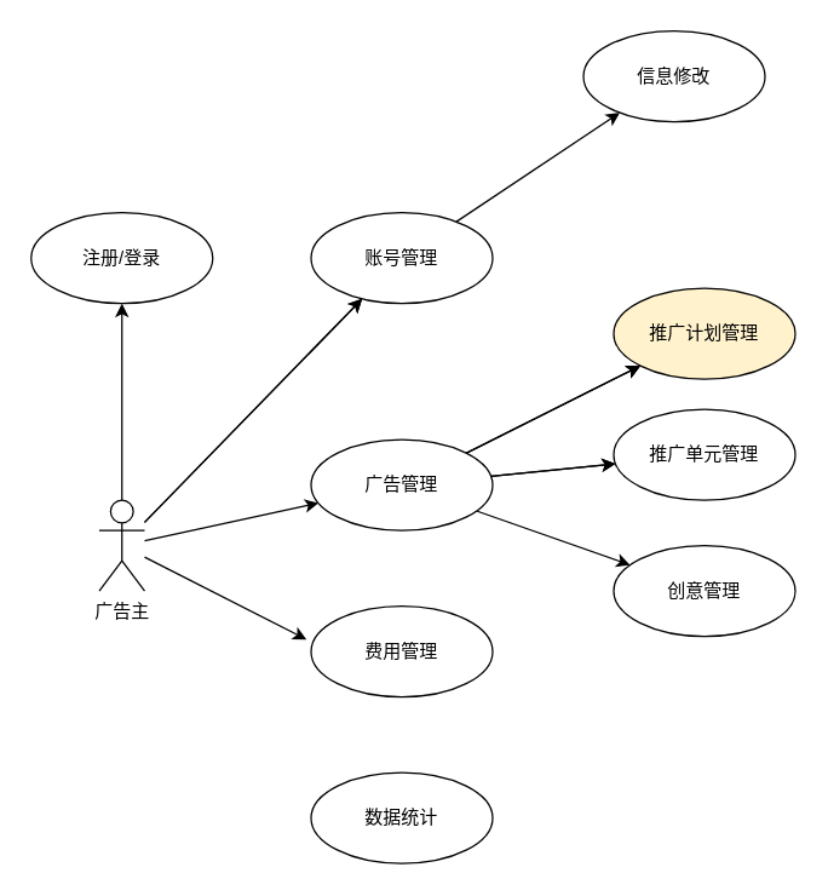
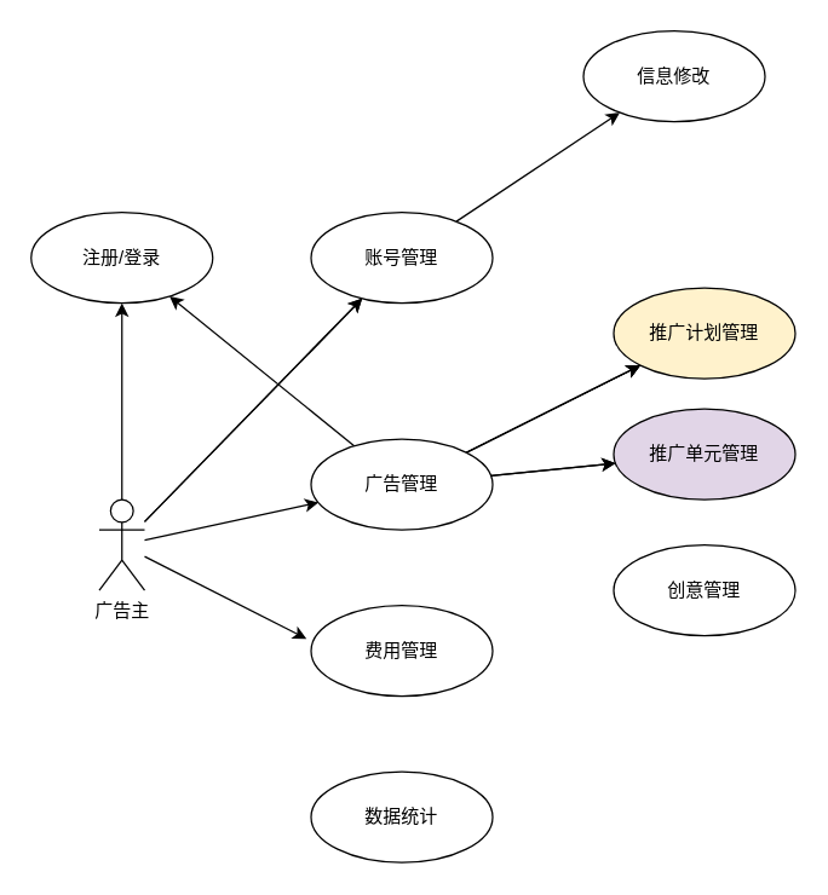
  <mxCell id="0" />
  <mxCell id="1" parent="0" />
  <mxCell id="2" value="" style="rounded=0;orthogonalLoop=1;jettySize=auto;html=1;" parent="1" source="5" target="7" edge="1"><mxGeometry relative="1" as="geometry" /></mxCell>
  <mxCell id="3" value="" style="edgeStyle=none;rounded=0;orthogonalLoop=1;jettySize=auto;html=1;" parent="1" source="5" target="7" edge="1"><mxGeometry relative="1" as="geometry" /></mxCell>
  <mxCell id="4" value="" style="edgeStyle=none;rounded=0;orthogonalLoop=1;jettySize=auto;html=1;" parent="1" source="5" target="14" edge="1"><mxGeometry relative="1" as="geometry" /></mxCell>
  <mxCell id="5" value="广告主" style="shape=umlActor;verticalLabelPosition=bottom;verticalAlign=top;html=1;" parent="1" vertex="1"><mxGeometry x="65" y="330" width="30" height="60" as="geometry" /></mxCell>
  <mxCell id="6" value="" style="edgeStyle=none;rounded=0;orthogonalLoop=1;jettySize=auto;html=1;" edge="1" parent="1" source="7" target="18"><mxGeometry relative="1" as="geometry" /></mxCell>
  <mxCell id="7" value="账号管理" style="ellipse;whiteSpace=wrap;html=1;verticalAlign=middle;labelPosition=center;verticalLabelPosition=middle;align=center;" parent="1" vertex="1"><mxGeometry x="205" width="120" height="60" as="geometry" y="140" /></mxCell>
  <mxCell id="8" value="" style="edgeStyle=none;rounded=0;orthogonalLoop=1;jettySize=auto;html=1;" edge="1" parent="1" source="14" target="21"><mxGeometry relative="1" as="geometry" /></mxCell>
  <mxCell id="9" value="" style="edgeStyle=none;rounded=0;orthogonalLoop=1;jettySize=auto;html=1;" edge="1" parent="1" source="14" target="21"><mxGeometry relative="1" as="geometry" /></mxCell>
  <mxCell id="10" value="" style="edgeStyle=none;rounded=0;orthogonalLoop=1;jettySize=auto;html=1;" edge="1" parent="1" source="14" target="21"><mxGeometry relative="1" as="geometry" /></mxCell>
  <mxCell id="11" value="" style="edgeStyle=none;rounded=0;orthogonalLoop=1;jettySize=auto;html=1;" edge="1" parent="1" source="14" target="23"><mxGeometry relative="1" as="geometry" /></mxCell>
  <mxCell id="12" value="" style="edgeStyle=none;rounded=0;orthogonalLoop=1;jettySize=auto;html=1;" edge="1" parent="1" source="14" target="23"><mxGeometry relative="1" as="geometry" /></mxCell>
- <mxCell id="13" value="" style="edgeStyle=none;rounded=0;orthogonalLoop=1;jettySize=auto;html=1;" edge="1" parent="1" source="14" target="24"><mxGeometry relative="1" as="geometry" /></mxCell>
+ <mxCell id="13" value="" style="edgeStyle=none;rounded=0;orthogonalLoop=1;jettySize=auto;html=1;" edge="1" parent="1" source="14" target="19"><mxGeometry relative="1" as="geometry" /></mxCell>
  <mxCell id="14" value="广告管理" style="ellipse;whiteSpace=wrap;html=1;verticalAlign=middle;" parent="1" vertex="1"><mxGeometry x="205" y="290" width="120" height="60" as="geometry" /></mxCell>
  <mxCell id="15" value="费用管理" style="ellipse;whiteSpace=wrap;html=1;verticalAlign=middle;" parent="1" vertex="1"><mxGeometry x="205" y="400" width="120" height="60" as="geometry" /></mxCell>
  <mxCell id="16" value="" style="endArrow=classic;html=1;rounded=0;entryX=-0.025;entryY=0.367;entryDx=0;entryDy=0;entryPerimeter=0;" parent="1" source="5" target="15" edge="1"><mxGeometry width="50" height="50" relative="1" as="geometry"><mxPoint x="135" y="320" as="sourcePoint" /><mxPoint x="105" y="390" as="targetPoint" /></mxGeometry></mxCell>
  <mxCell id="17" value="数据统计" style="ellipse;whiteSpace=wrap;html=1;verticalAlign=middle;" parent="1" vertex="1"><mxGeometry x="205" y="510" width="120" height="60" as="geometry" /></mxCell>
  <mxCell id="18" value="信息修改" style="ellipse;whiteSpace=wrap;html=1;verticalAlign=middle;labelPosition=center;verticalLabelPosition=middle;align=center;" vertex="1" parent="1"><mxGeometry x="385" y="20" width="120" height="60" as="geometry" /></mxCell>
  <mxCell id="19" value="注册/登录" style="ellipse;whiteSpace=wrap;html=1;verticalAlign=middle;labelPosition=center;verticalLabelPosition=middle;align=center;" vertex="1" parent="1"><mxGeometry x="20" width="120" height="60" as="geometry" y="140" /></mxCell>
  <mxCell id="20" value="" style="endArrow=classic;html=1;rounded=0;" edge="1" parent="1" source="5" target="19"><mxGeometry width="50" height="50" relative="1" as="geometry"><mxPoint x="45" y="400" as="sourcePoint" /><mxPoint x="85" y="580" as="targetPoint" /></mxGeometry></mxCell>
  <mxCell id="21" value="推广计划管理" style="ellipse;whiteSpace=wrap;html=1;verticalAlign=middle;fillColor=#fff2cc;" vertex="1" parent="1"><mxGeometry x="405" y="190" width="120" height="60" as="geometry" /></mxCell>
  <mxCell id="22" style="edgeStyle=none;rounded=0;orthogonalLoop=1;jettySize=auto;html=1;exitX=0.5;exitY=1;exitDx=0;exitDy=0;" edge="1" parent="1" source="23"><mxGeometry relative="1" as="geometry"><mxPoint x="464.69" y="330" as="targetPoint" /></mxGeometry></mxCell>
- <mxCell id="23" value="推广单元管理" style="ellipse;whiteSpace=wrap;html=1;verticalAlign=middle;" vertex="1" parent="1"><mxGeometry x="405" y="270" width="120" height="60" as="geometry" /></mxCell>
+ <mxCell id="23" value="推广单元管理" style="ellipse;whiteSpace=wrap;html=1;verticalAlign=middle;fillColor=#e1d5e7;" vertex="1" parent="1"><mxGeometry x="405" y="270" width="120" height="60" as="geometry" /></mxCell>
  <mxCell id="24" value="创意管理" style="ellipse;whiteSpace=wrap;html=1;verticalAlign=middle;" vertex="1" parent="1"><mxGeometry x="405" y="360" width="120" height="60" as="geometry" /></mxCell>
